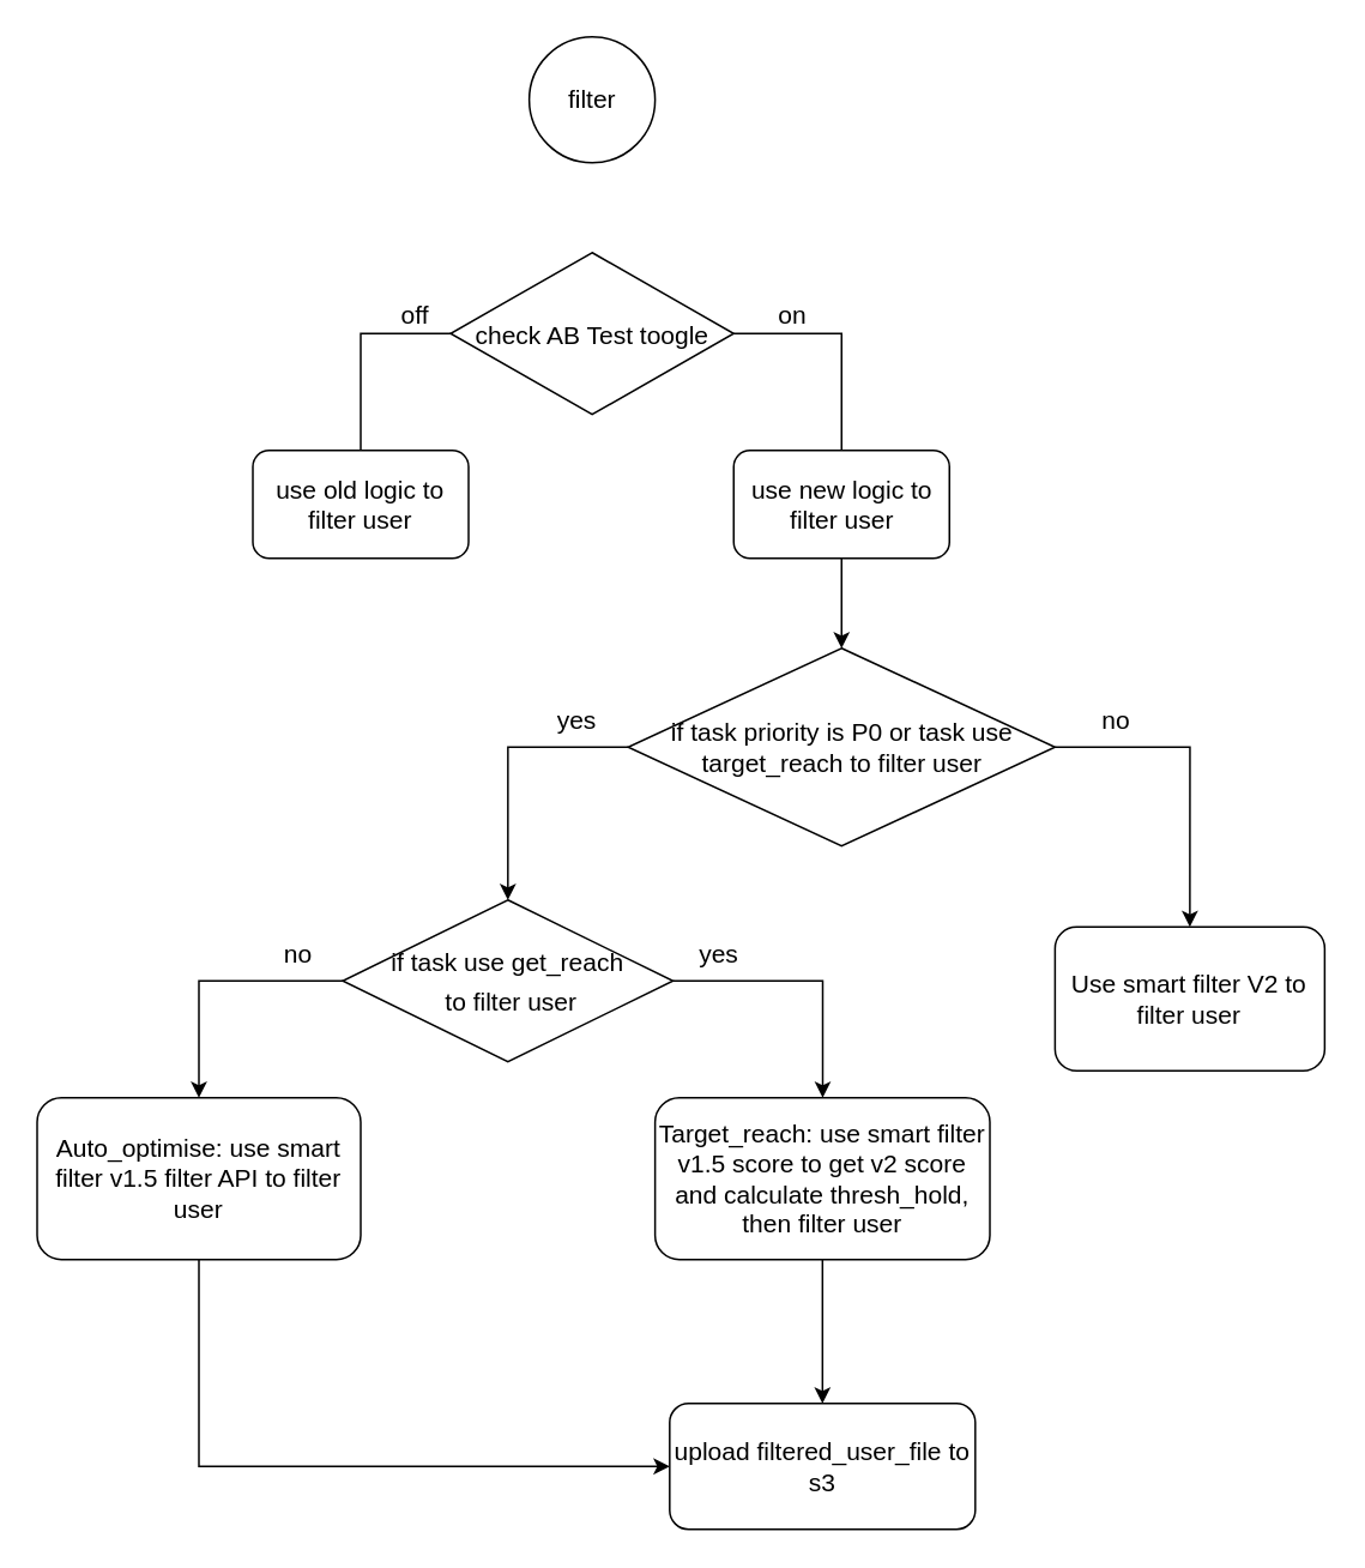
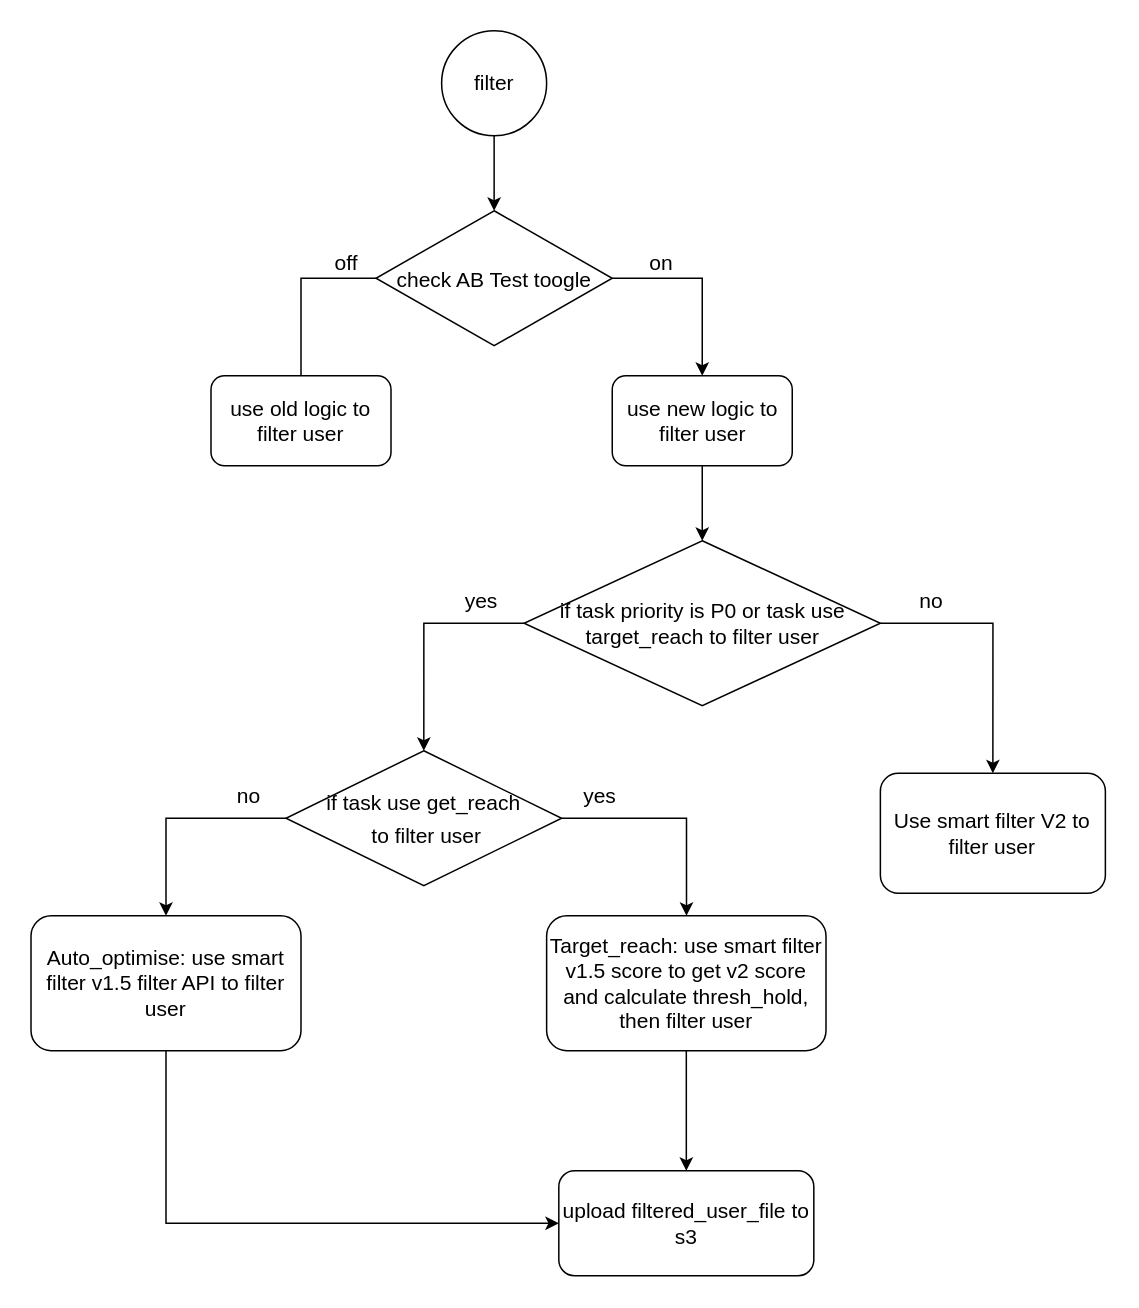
  <mxCell id="0" />
  <mxCell id="1" parent="0" />
  <mxCell id="2" value="&lt;font style=&quot;font-size: 14px;&quot;&gt;filter&lt;/font&gt;" style="ellipse;whiteSpace=wrap;html=1;aspect=fixed;" vertex="1" parent="1"><mxGeometry x="293.75" y="20" width="70" height="70" as="geometry" /></mxCell>
  <mxCell id="3" value="&lt;font style=&quot;font-size: 14px;&quot;&gt;check AB Test toogle&lt;/font&gt;" style="rhombus;whiteSpace=wrap;html=1;fontSize=18;" vertex="1" parent="1"><mxGeometry x="250" y="140" width="157.5" height="90" as="geometry" /></mxCell>
  <mxCell id="4" value="use old logic to filter user" style="rounded=1;whiteSpace=wrap;html=1;fontSize=14;" vertex="1" parent="1"><mxGeometry x="140" y="250" width="120" height="60" as="geometry" /></mxCell>
+ <mxCell id="5" value="" style="endArrow=classic;html=1;rounded=0;fontSize=14;exitX=0.5;exitY=1;exitDx=0;exitDy=0;entryX=0.5;entryY=0;entryDx=0;entryDy=0;" edge="1" parent="1" source="2" target="3"><mxGeometry width="50" height="50" relative="1" as="geometry"><mxPoint x="390" y="340" as="sourcePoint" /><mxPoint x="390" y="110" as="targetPoint" /></mxGeometry></mxCell>
  <mxCell id="6" value="" style="endArrow=none;html=1;rounded=0;fontSize=14;edgeStyle=orthogonalEdgeStyle;entryX=0.5;entryY=0;entryDx=0;entryDy=0;exitX=0;exitY=0.5;exitDx=0;exitDy=0;" edge="1" parent="1" source="3" target="4"><mxGeometry width="50" height="50" relative="1" as="geometry"><mxPoint x="390" y="340" as="sourcePoint" /><mxPoint x="440" y="290" as="targetPoint" /><Array as="points"><mxPoint x="200" y="185" /></Array></mxGeometry></mxCell>
  <mxCell id="7" value="off" style="text;html=1;align=center;verticalAlign=middle;resizable=0;points=[];autosize=1;strokeColor=none;fillColor=none;fontSize=14;" vertex="1" parent="1"><mxGeometry x="210" y="160" width="40" height="30" as="geometry" /></mxCell>
  <mxCell id="8" value="use new logic to filter user" style="rounded=1;whiteSpace=wrap;html=1;fontSize=14;" vertex="1" parent="1"><mxGeometry x="407.5" y="250" width="120" height="60" as="geometry" /></mxCell>
- <mxCell id="9" value="" style="endArrow=none;html=1;rounded=0;fontSize=14;edgeStyle=orthogonalEdgeStyle;entryX=0.5;entryY=0;entryDx=0;entryDy=0;exitX=1;exitY=0.5;exitDx=0;exitDy=0;" edge="1" parent="1" source="3" target="8"><mxGeometry width="50" height="50" relative="1" as="geometry"><mxPoint x="272.5" y="190" as="sourcePoint" /><mxPoint x="210" y="290" as="targetPoint" /></mxGeometry></mxCell>
+ <mxCell id="9" value="" style="endArrow=classic;html=1;rounded=0;fontSize=14;edgeStyle=orthogonalEdgeStyle;entryX=0.5;entryY=0;entryDx=0;entryDy=0;exitX=1;exitY=0.5;exitDx=0;exitDy=0;" edge="1" parent="1" source="3" target="8"><mxGeometry width="50" height="50" relative="1" as="geometry"><mxPoint x="272.5" y="190" as="sourcePoint" /><mxPoint x="210" y="290" as="targetPoint" /></mxGeometry></mxCell>
  <mxCell id="10" value="on" style="text;html=1;align=center;verticalAlign=middle;resizable=0;points=[];autosize=1;strokeColor=none;fillColor=none;fontSize=14;" vertex="1" parent="1"><mxGeometry x="420" y="160" width="40" height="30" as="geometry" /></mxCell>
  <mxCell id="11" value="if task priority is P0 or task use target_reach to filter user" style="rhombus;whiteSpace=wrap;html=1;fontSize=14;" vertex="1" parent="1"><mxGeometry x="348.75" y="360" width="237.5" height="110" as="geometry" /></mxCell>
  <mxCell id="12" value="" style="endArrow=classic;html=1;rounded=0;fontSize=14;entryX=0.5;entryY=0;entryDx=0;entryDy=0;exitX=0.5;exitY=1;exitDx=0;exitDy=0;" edge="1" parent="1" source="8" target="11"><mxGeometry width="50" height="50" relative="1" as="geometry"><mxPoint x="570" y="350" as="sourcePoint" /><mxPoint x="470" y="300" as="targetPoint" /></mxGeometry></mxCell>
  <mxCell id="13" value="" style="endArrow=classic;html=1;rounded=0;fontSize=14;edgeStyle=orthogonalEdgeStyle;exitX=0;exitY=0.5;exitDx=0;exitDy=0;entryX=0.5;entryY=0;entryDx=0;entryDy=0;" edge="1" parent="1" source="11" target="18"><mxGeometry width="50" height="50" relative="1" as="geometry"><mxPoint x="293.75" y="490" as="sourcePoint" /><mxPoint x="280" y="500" as="targetPoint" /></mxGeometry></mxCell>
  <mxCell id="14" value="" style="endArrow=classic;html=1;rounded=0;fontSize=14;edgeStyle=orthogonalEdgeStyle;exitX=1;exitY=0.5;exitDx=0;exitDy=0;entryX=0.5;entryY=0;entryDx=0;entryDy=0;" edge="1" parent="1" source="11" target="17"><mxGeometry width="50" height="50" relative="1" as="geometry"><mxPoint x="358.75" y="425" as="sourcePoint" /><mxPoint x="650" y="500" as="targetPoint" /></mxGeometry></mxCell>
  <mxCell id="15" value="yes" style="text;html=1;align=center;verticalAlign=middle;resizable=0;points=[];autosize=1;strokeColor=none;fillColor=none;fontSize=14;" vertex="1" parent="1"><mxGeometry x="295" y="385" width="50" height="30" as="geometry" /></mxCell>
  <mxCell id="16" value="no" style="text;html=1;align=center;verticalAlign=middle;resizable=0;points=[];autosize=1;strokeColor=none;fillColor=none;fontSize=14;" vertex="1" parent="1"><mxGeometry x="600" y="385" width="40" height="30" as="geometry" /></mxCell>
  <mxCell id="17" value="Use smart filter V2 to filter user" style="rounded=1;whiteSpace=wrap;html=1;fontSize=14;" vertex="1" parent="1"><mxGeometry x="586.25" y="515" width="150" height="80" as="geometry" /></mxCell>
  <mxCell id="18" value="&lt;span style=&quot;font-size: 14px;&quot;&gt;if task use get_reach&lt;br&gt;&amp;nbsp;to filter user&lt;/span&gt;" style="rhombus;whiteSpace=wrap;html=1;fontSize=18;" vertex="1" parent="1"><mxGeometry x="190" y="500" width="183.75" height="90" as="geometry" /></mxCell>
  <mxCell id="19" value="Auto_optimise: use smart filter v1.5 filter API to filter user" style="rounded=1;whiteSpace=wrap;html=1;fontSize=14;" vertex="1" parent="1"><mxGeometry x="20" y="610" width="180" height="90" as="geometry" /></mxCell>
  <mxCell id="20" value="Target_reach: use smart filter v1.5 score to get v2 score and calculate thresh_hold, then filter user" style="rounded=1;whiteSpace=wrap;html=1;fontSize=14;" vertex="1" parent="1"><mxGeometry x="363.75" y="610" width="186.25" height="90" as="geometry" /></mxCell>
  <mxCell id="21" value="" style="endArrow=classic;html=1;rounded=0;fontSize=14;edgeStyle=orthogonalEdgeStyle;exitX=0;exitY=0.5;exitDx=0;exitDy=0;entryX=0.5;entryY=0;entryDx=0;entryDy=0;" edge="1" parent="1" source="18" target="19"><mxGeometry width="50" height="50" relative="1" as="geometry"><mxPoint x="216.89" y="525" as="sourcePoint" /><mxPoint x="150.015" y="610" as="targetPoint" /></mxGeometry></mxCell>
  <mxCell id="22" value="" style="endArrow=classic;html=1;rounded=0;fontSize=14;edgeStyle=orthogonalEdgeStyle;exitX=1;exitY=0.5;exitDx=0;exitDy=0;" edge="1" parent="1" source="18" target="20"><mxGeometry width="50" height="50" relative="1" as="geometry"><mxPoint x="530" y="570" as="sourcePoint" /><mxPoint x="480" y="635" as="targetPoint" /></mxGeometry></mxCell>
  <mxCell id="23" value="yes" style="text;html=1;align=center;verticalAlign=middle;resizable=0;points=[];autosize=1;strokeColor=none;fillColor=none;fontSize=14;" vertex="1" parent="1"><mxGeometry x="373.75" y="515" width="50" height="30" as="geometry" /></mxCell>
  <mxCell id="24" value="no" style="text;html=1;align=center;verticalAlign=middle;resizable=0;points=[];autosize=1;strokeColor=none;fillColor=none;fontSize=14;" vertex="1" parent="1"><mxGeometry x="145" y="515" width="40" height="30" as="geometry" /></mxCell>
  <mxCell id="25" value="upload filtered_user_file to s3" style="rounded=1;whiteSpace=wrap;html=1;fontSize=14;" vertex="1" parent="1"><mxGeometry x="371.88" y="780" width="170" height="70" as="geometry" /></mxCell>
  <mxCell id="26" value="" style="endArrow=classic;html=1;rounded=0;fontSize=14;exitX=0.5;exitY=1;exitDx=0;exitDy=0;" edge="1" parent="1" source="20" target="25"><mxGeometry width="50" height="50" relative="1" as="geometry"><mxPoint x="540" y="720" as="sourcePoint" /><mxPoint x="590" y="670" as="targetPoint" /></mxGeometry></mxCell>
  <mxCell id="27" value="" style="endArrow=classic;html=1;rounded=0;fontSize=14;edgeStyle=orthogonalEdgeStyle;exitX=0.5;exitY=1;exitDx=0;exitDy=0;entryX=0;entryY=0.5;entryDx=0;entryDy=0;" edge="1" parent="1" source="19" target="25"><mxGeometry width="50" height="50" relative="1" as="geometry"><mxPoint x="383.75" y="555" as="sourcePoint" /><mxPoint x="466.905" y="620" as="targetPoint" /></mxGeometry></mxCell>
